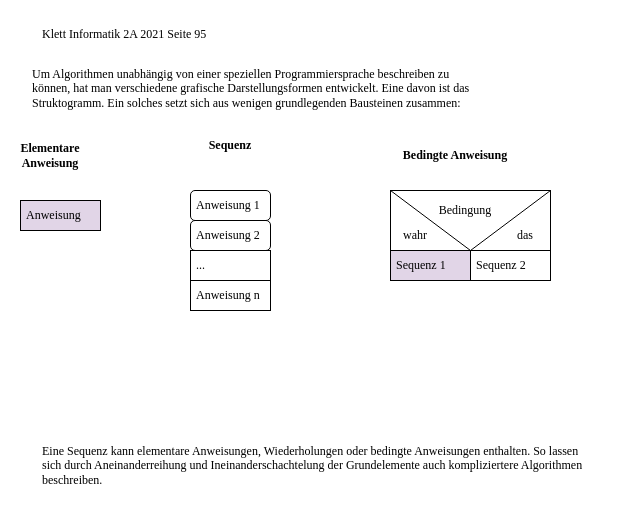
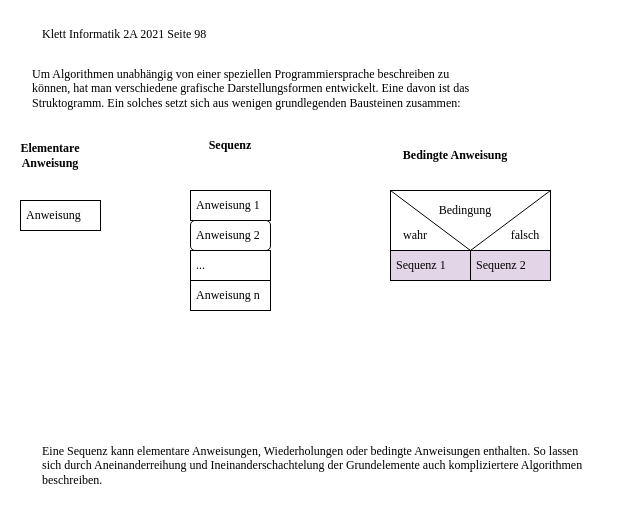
  <mxCell id="0" />
  <mxCell id="1" parent="0" />
- <mxCell id="2" value="Anweisung" style="rounded=0;whiteSpace=wrap;html=1;fontFamily=Alegreya;fontSource=https%3A%2F%2Ffonts.googleapis.com%2Fcss%3Ffamily%3DAlegreya;align=left;spacingLeft=3;spacing=3;spacingBottom=0;spacingRight=0;fillColor=#e1d5e7;" vertex="1" parent="1"><mxGeometry x="20" y="200" width="80" height="30" as="geometry" /></mxCell>
+ <mxCell id="2" value="Anweisung" style="rounded=0;whiteSpace=wrap;html=1;fontFamily=Alegreya;fontSource=https%3A%2F%2Ffonts.googleapis.com%2Fcss%3Ffamily%3DAlegreya;align=left;spacingLeft=3;spacing=3;spacingBottom=0;spacingRight=0;" vertex="1" parent="1"><mxGeometry x="20" y="200" width="80" height="30" as="geometry" /></mxCell>
  <mxCell id="3" value="Um Algorithmen unabhängig von einer speziellen Programmiersprache beschreiben zu können, hat man verschiedene grafische Darstellungsformen entwickelt. Eine davon ist das Struktogramm. Ein solches setzt sich aus wenigen grundlegenden Bausteinen zusammen:" style="text;whiteSpace=wrap;html=1;fontFamily=Alegreya;fontSource=https%3A%2F%2Ffonts.googleapis.com%2Fcss%3Ffamily%3DAlegreya;" vertex="1" parent="1"><mxGeometry x="30" y="60" width="450" height="70" as="geometry" /></mxCell>
- <mxCell id="4" value="Klett Informatik 2A 2021 Seite 95" style="text;whiteSpace=wrap;html=1;fontFamily=Alegreya;fontSource=https%3A%2F%2Ffonts.googleapis.com%2Fcss%3Ffamily%3DAlegreya;" vertex="1" parent="1"><mxGeometry x="40" y="20" width="190" height="30" as="geometry" /></mxCell>
+ <mxCell id="4" value="Klett Informatik 2A 2021 Seite 98" style="text;whiteSpace=wrap;html=1;fontFamily=Alegreya;fontSource=https%3A%2F%2Ffonts.googleapis.com%2Fcss%3Ffamily%3DAlegreya;" vertex="1" parent="1"><mxGeometry x="40" y="20" width="190" height="30" as="geometry" /></mxCell>
  <mxCell id="5" value="Elementare Anweisung" style="text;html=1;strokeColor=none;fillColor=none;align=center;verticalAlign=middle;whiteSpace=wrap;rounded=0;fontFamily=Alegreya Sans;fontSource=https%3A%2F%2Ffonts.googleapis.com%2Fcss%3Ffamily%3DAlegreya%2BSans;fontStyle=1" vertex="1" parent="1"><mxGeometry x="20" y="140" width="60" height="30" as="geometry" /></mxCell>
  <mxCell id="6" value="Sequenz" style="text;html=1;strokeColor=none;fillColor=none;align=center;verticalAlign=middle;whiteSpace=wrap;rounded=0;fontFamily=Alegreya Sans;fontSource=https%3A%2F%2Ffonts.googleapis.com%2Fcss%3Ffamily%3DAlegreya%2BSans;fontStyle=1" vertex="1" parent="1"><mxGeometry x="200" y="130" width="60" height="30" as="geometry" /></mxCell>
  <mxCell id="7" value="&lt;div&gt;Eine Sequenz kann elementare Anweisungen, Wiederholungen oder bedingte Anweisungen&amp;nbsp;&lt;span style=&quot;background-color: initial;&quot;&gt;enthalten. So lassen sich durch Aneinanderreihung und Ineinanderschachtelung der Grund&lt;/span&gt;&lt;span style=&quot;background-color: initial;&quot;&gt;elemente auch kompliziertere Algorithmen beschreiben.&lt;/span&gt;&lt;/div&gt;" style="text;html=1;strokeColor=none;fillColor=none;align=left;verticalAlign=middle;whiteSpace=wrap;rounded=0;fontFamily=Alegreya Sans;fontSource=https%3A%2F%2Ffonts.googleapis.com%2Fcss%3Ffamily%3DAlegreya%2BSans;" vertex="1" parent="1"><mxGeometry x="40" y="430" width="560" height="70" as="geometry" /></mxCell>
  <mxCell id="8" value="Bedingte Anweisung" style="text;html=1;strokeColor=none;fillColor=none;align=center;verticalAlign=middle;whiteSpace=wrap;rounded=0;fontFamily=Alegreya Sans;fontSource=https%3A%2F%2Ffonts.googleapis.com%2Fcss%3Ffamily%3DAlegreya%2BSans;fontStyle=1" vertex="1" parent="1"><mxGeometry x="395" y="140" width="120" height="30" as="geometry" /></mxCell>
  <mxCell id="9" value="" style="group" vertex="1" connectable="0" parent="1"><mxGeometry x="390" y="190" width="160" height="90" as="geometry" /></mxCell>
  <mxCell id="10" value="" style="rounded=0;whiteSpace=wrap;html=1;fontFamily=Alegreya;fontSource=https%3A%2F%2Ffonts.googleapis.com%2Fcss%3Ffamily%3DAlegreya;align=left;spacingLeft=3;spacing=3;spacingBottom=0;spacingRight=0;" vertex="1" parent="9"><mxGeometry width="160" height="60" as="geometry" /></mxCell>
  <mxCell id="11" value="" style="verticalLabelPosition=bottom;verticalAlign=top;html=1;shape=mxgraph.basic.acute_triangle;dx=0.5;fontFamily=Alegreya Sans;fontSource=https%3A%2F%2Ffonts.googleapis.com%2Fcss%3Ffamily%3DAlegreya%2BSans;direction=west;" vertex="1" parent="9"><mxGeometry width="160" height="60" as="geometry" /></mxCell>
  <mxCell id="12" value="Sequenz 1" style="rounded=0;whiteSpace=wrap;html=1;fontFamily=Alegreya;fontSource=https%3A%2F%2Ffonts.googleapis.com%2Fcss%3Ffamily%3DAlegreya;align=left;spacingLeft=3;spacing=3;spacingBottom=0;spacingRight=0;fillColor=#e1d5e7;" vertex="1" parent="9"><mxGeometry y="60" width="80" height="30" as="geometry" /></mxCell>
- <mxCell id="13" value="Sequenz 2" style="rounded=0;whiteSpace=wrap;html=1;fontFamily=Alegreya;fontSource=https%3A%2F%2Ffonts.googleapis.com%2Fcss%3Ffamily%3DAlegreya;align=left;spacingLeft=3;spacing=3;spacingBottom=0;spacingRight=0;" vertex="1" parent="9"><mxGeometry x="80" y="60" width="80" height="30" as="geometry" /></mxCell>
+ <mxCell id="13" value="Sequenz 2" style="rounded=0;whiteSpace=wrap;html=1;fontFamily=Alegreya;fontSource=https%3A%2F%2Ffonts.googleapis.com%2Fcss%3Ffamily%3DAlegreya;align=left;spacingLeft=3;spacing=3;spacingBottom=0;spacingRight=0;fillColor=#e1d5e7;" vertex="1" parent="9"><mxGeometry x="80" y="60" width="80" height="30" as="geometry" /></mxCell>
  <mxCell id="14" value="wahr" style="text;html=1;strokeColor=none;fillColor=none;align=center;verticalAlign=middle;whiteSpace=wrap;rounded=0;fontFamily=Alegreya Sans;fontSource=https%3A%2F%2Ffonts.googleapis.com%2Fcss%3Ffamily%3DAlegreya%2BSans;spacing=0;" vertex="1" parent="9"><mxGeometry x="5" y="35" width="40" height="20" as="geometry" /></mxCell>
- <mxCell id="15" value="das" style="text;html=1;strokeColor=none;fillColor=none;align=center;verticalAlign=middle;whiteSpace=wrap;rounded=0;fontFamily=Alegreya Sans;fontSource=https%3A%2F%2Ffonts.googleapis.com%2Fcss%3Ffamily%3DAlegreya%2BSans;spacing=0;" vertex="1" parent="9"><mxGeometry x="110" y="35" width="50" height="20" as="geometry" /></mxCell>
+ <mxCell id="15" value="falsch" style="text;html=1;strokeColor=none;fillColor=none;align=center;verticalAlign=middle;whiteSpace=wrap;rounded=0;fontFamily=Alegreya Sans;fontSource=https%3A%2F%2Ffonts.googleapis.com%2Fcss%3Ffamily%3DAlegreya%2BSans;spacing=0;" vertex="1" parent="9"><mxGeometry x="110" y="35" width="50" height="20" as="geometry" /></mxCell>
  <mxCell id="16" value="Bedingung" style="text;html=1;strokeColor=none;fillColor=none;align=center;verticalAlign=middle;whiteSpace=wrap;rounded=0;fontFamily=Alegreya Sans;fontSource=https%3A%2F%2Ffonts.googleapis.com%2Fcss%3Ffamily%3DAlegreya%2BSans;spacing=0;" vertex="1" parent="9"><mxGeometry x="40" y="10" width="70" height="20" as="geometry" /></mxCell>
  <mxCell id="17" value="" style="group" vertex="1" connectable="0" parent="1"><mxGeometry x="190" y="190" width="80" height="120" as="geometry" /></mxCell>
- <mxCell id="18" value="Anweisung 1" style="whiteSpace=wrap;html=1;fontFamily=Alegreya;fontSource=https%3A%2F%2Ffonts.googleapis.com%2Fcss%3Ffamily%3DAlegreya;align=left;spacingLeft=3;spacing=3;spacingBottom=0;spacingRight=0;rounded=1;" vertex="1" parent="17"><mxGeometry width="80" height="30" as="geometry" /></mxCell>
+ <mxCell id="18" value="Anweisung 1" style="rounded=0;whiteSpace=wrap;html=1;fontFamily=Alegreya;fontSource=https%3A%2F%2Ffonts.googleapis.com%2Fcss%3Ffamily%3DAlegreya;align=left;spacingLeft=3;spacing=3;spacingBottom=0;spacingRight=0;" vertex="1" parent="17"><mxGeometry width="80" height="30" as="geometry" /></mxCell>
  <mxCell id="19" value="Anweisung 2" style="whiteSpace=wrap;html=1;fontFamily=Alegreya;fontSource=https%3A%2F%2Ffonts.googleapis.com%2Fcss%3Ffamily%3DAlegreya;align=left;spacingLeft=3;spacing=3;spacingBottom=0;spacingRight=0;rounded=1;" vertex="1" parent="17"><mxGeometry y="30" width="80" height="30" as="geometry" /></mxCell>
  <mxCell id="20" value="Anweisung n" style="rounded=0;whiteSpace=wrap;html=1;fontFamily=Alegreya;fontSource=https%3A%2F%2Ffonts.googleapis.com%2Fcss%3Ffamily%3DAlegreya;align=left;spacingLeft=3;spacing=3;spacingBottom=0;spacingRight=0;" vertex="1" parent="17"><mxGeometry y="90" width="80" height="30" as="geometry" /></mxCell>
  <mxCell id="21" value="..." style="rounded=0;whiteSpace=wrap;html=1;fontFamily=Alegreya;fontSource=https%3A%2F%2Ffonts.googleapis.com%2Fcss%3Ffamily%3DAlegreya;align=left;spacingLeft=3;spacing=3;spacingBottom=0;spacingRight=0;" vertex="1" parent="17"><mxGeometry y="60" width="80" height="30" as="geometry" /></mxCell>
